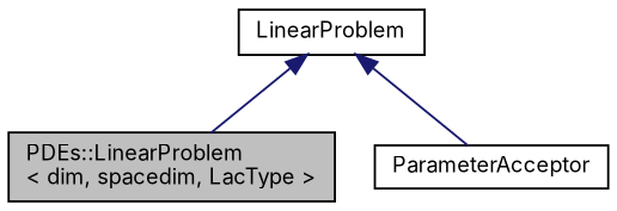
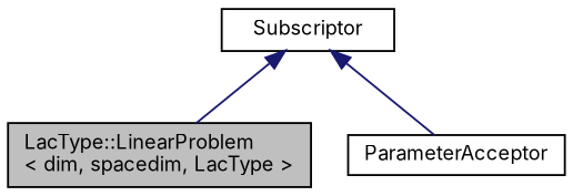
  digraph {
    fontname=Inter
    node [color=black fontname=Inter fontsize=10 shape=record]
    edge [color=midnightblue dir=back fontname=Inter fontsize=10 labelfontname=Helvetica labelfontsize=10 style=solid]
-   n1 [fillcolor=grey75 fontcolor=black height=0.2 label="PDEs::LinearProblem\l\< dim, spacedim, LacType \>" style=filled width=0.4]
+   n1 [fillcolor=grey75 fontcolor=black height=0.2 label="LacType::LinearProblem\l\< dim, spacedim, LacType \>" style=filled width=0.4]
    n2 [height=0.2 label=ParameterAcceptor width=0.4]
-   n3 [height=0.2 label=LinearProblem width=0.4]
+   n3 [height=0.2 label=Subscriptor width=0.4]
    n3 -> n1
    n3 -> n2
  }
